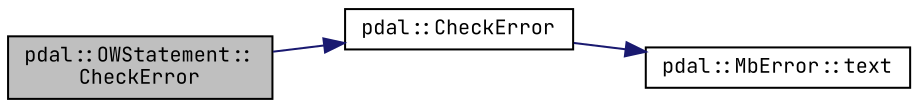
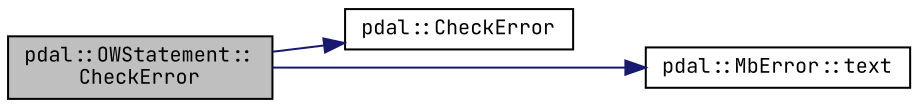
  digraph {
    fontname="JetBrains Mono"
    rankdir=LR
    node [color=black fillcolor=white fontname="JetBrains Mono" fontsize=10 shape=record style=filled]
    edge [color=midnightblue fontname="JetBrains Mono" fontsize=10 labelfontname=Helvetica labelfontsize=10 style=solid]
    n1 [fillcolor=grey75 fontcolor=black height=0.2 label="pdal::OWStatement::\lCheckError" width=0.4]
    n2 [height=0.2 label="pdal::CheckError" width=0.4]
    n3 [height=0.2 label="pdal::MbError::text" width=0.4]
    n1 -> n2
-   n2 -> n3
+   n1 -> n3
  }
